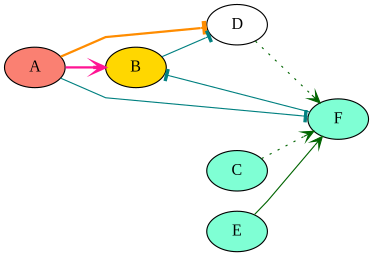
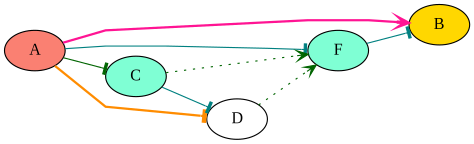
  strict digraph {
    fontname="Liberation Serif"
    rankdir=LR
    splines=compound
    node [fillcolor=aquamarine fontname="Liberation Serif" style=filled]
    edge [arrowhead=tee color=darkgreen fontname="Liberation Serif" style=solid]
    A [fillcolor=salmon]
    B [fillcolor=gold]
    F
    C
    D [fillcolor=white]
-   E
    A -> B [arrowhead=vee color=deeppink style=bold]
    A -> F [color=teal]
+   A -> C
    A -> D [color=darkorange style=bold]
    F -> B [color=teal]
    C -> F [arrowhead=vee style=dotted]
-   B -> D [color=teal]
+   C -> D [color=teal]
    D -> F [arrowhead=vee style=dotted]
-   E -> F [arrowhead=vee]
  }
